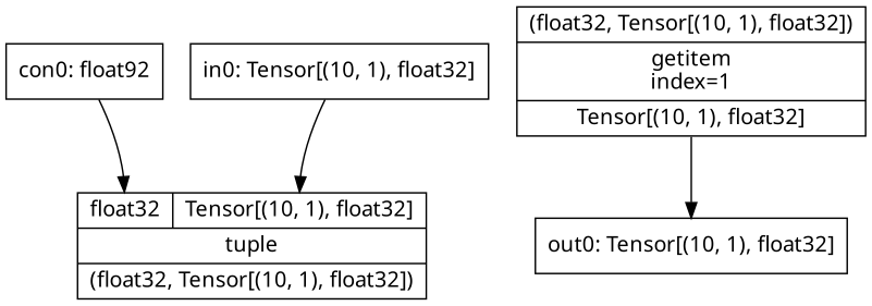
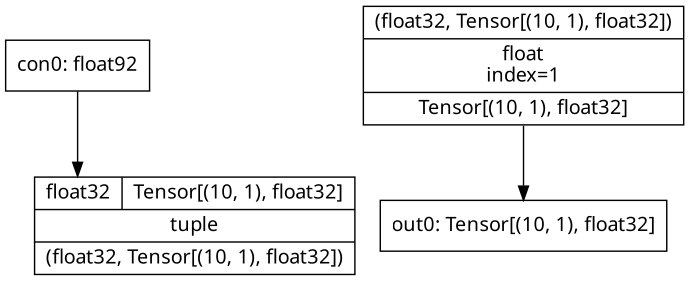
  digraph {
    node [fontname="Linux Biolinum O" shape=record]
    edge [headport=i0]
    n1 [label="con0: float92"]
    n2 [label="{{<i0>float32|<i1>Tensor[(10, 1), float32]}|tuple\n|{<o0>(float32, Tensor[(10, 1), float32])}}"]
-   n3 [label="in0: Tensor[(10, 1), float32]"]
-   n4 [label="{{<i0>(float32, Tensor[(10, 1), float32])}|getitem\nindex=1|{<o0>Tensor[(10, 1), float32]}}"]
+   n4 [label="{{<i0>(float32, Tensor[(10, 1), float32])}|float\nindex=1|{<o0>Tensor[(10, 1), float32]}}"]
    n5 [label="out0: Tensor[(10, 1), float32]"]
    n1 -> n2
-   n3 -> n2 [headport=i1]
    n4 -> n5 [tailport=o0]
  }
